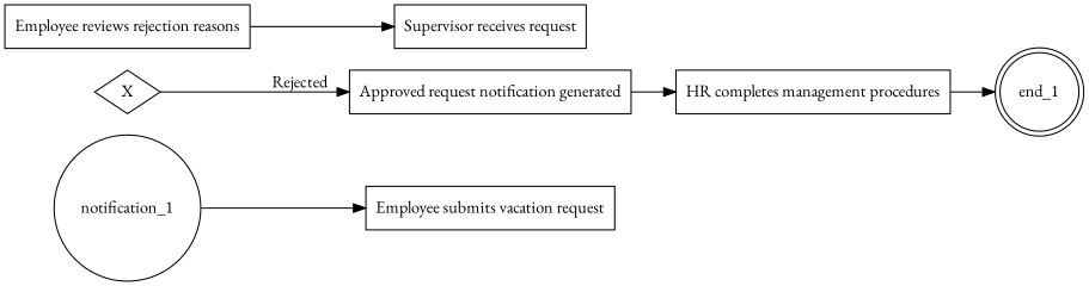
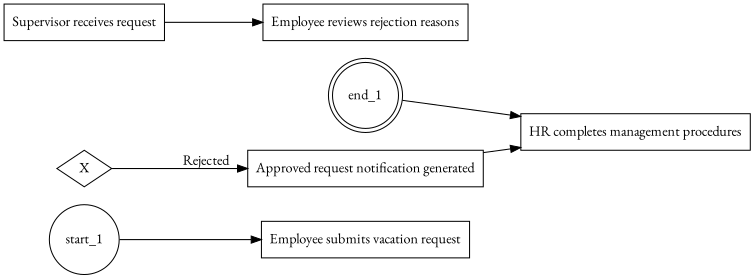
  digraph {
    fontname="EB Garamond"
    rankdir=LR
    node [fontname="EB Garamond" shape=rectangle]
    edge [fontname="EB Garamond"]
-   start_1 [shape=circle label=notification_1]
+   start_1 [shape=circle]
    "Employee submits vacation request"
    end_1 [shape=doublecircle]
    n4 [label=X shape=diamond]
    "Approved request notification generated"
    "HR completes management procedures"
    "Employee reviews rejection reasons"
    "Supervisor receives request"
    start_1 -> "Employee submits vacation request"
    n4 -> "Approved request notification generated" [label=Rejected]
    "Approved request notification generated" -> "HR completes management procedures"
-   "HR completes management procedures" -> end_1
-   "Employee reviews rejection reasons" -> "Supervisor receives request"
+   end_1 -> "HR completes management procedures"
+   "Supervisor receives request" -> "Employee reviews rejection reasons"
  }
